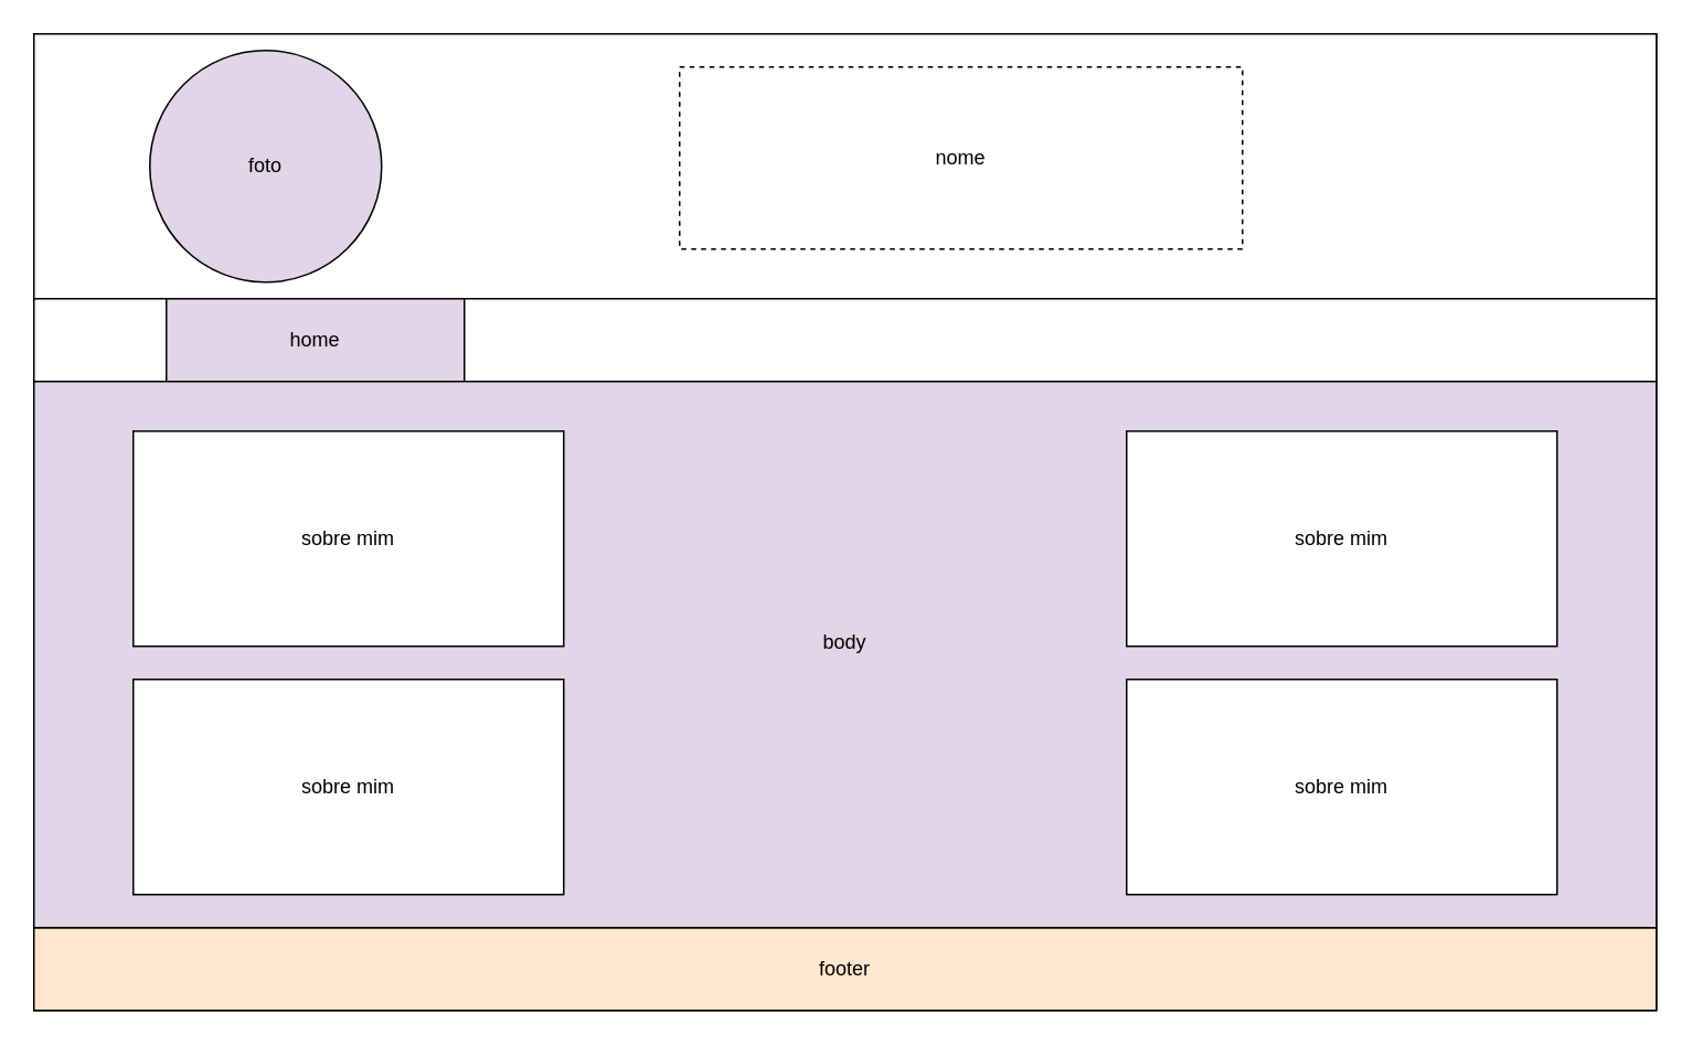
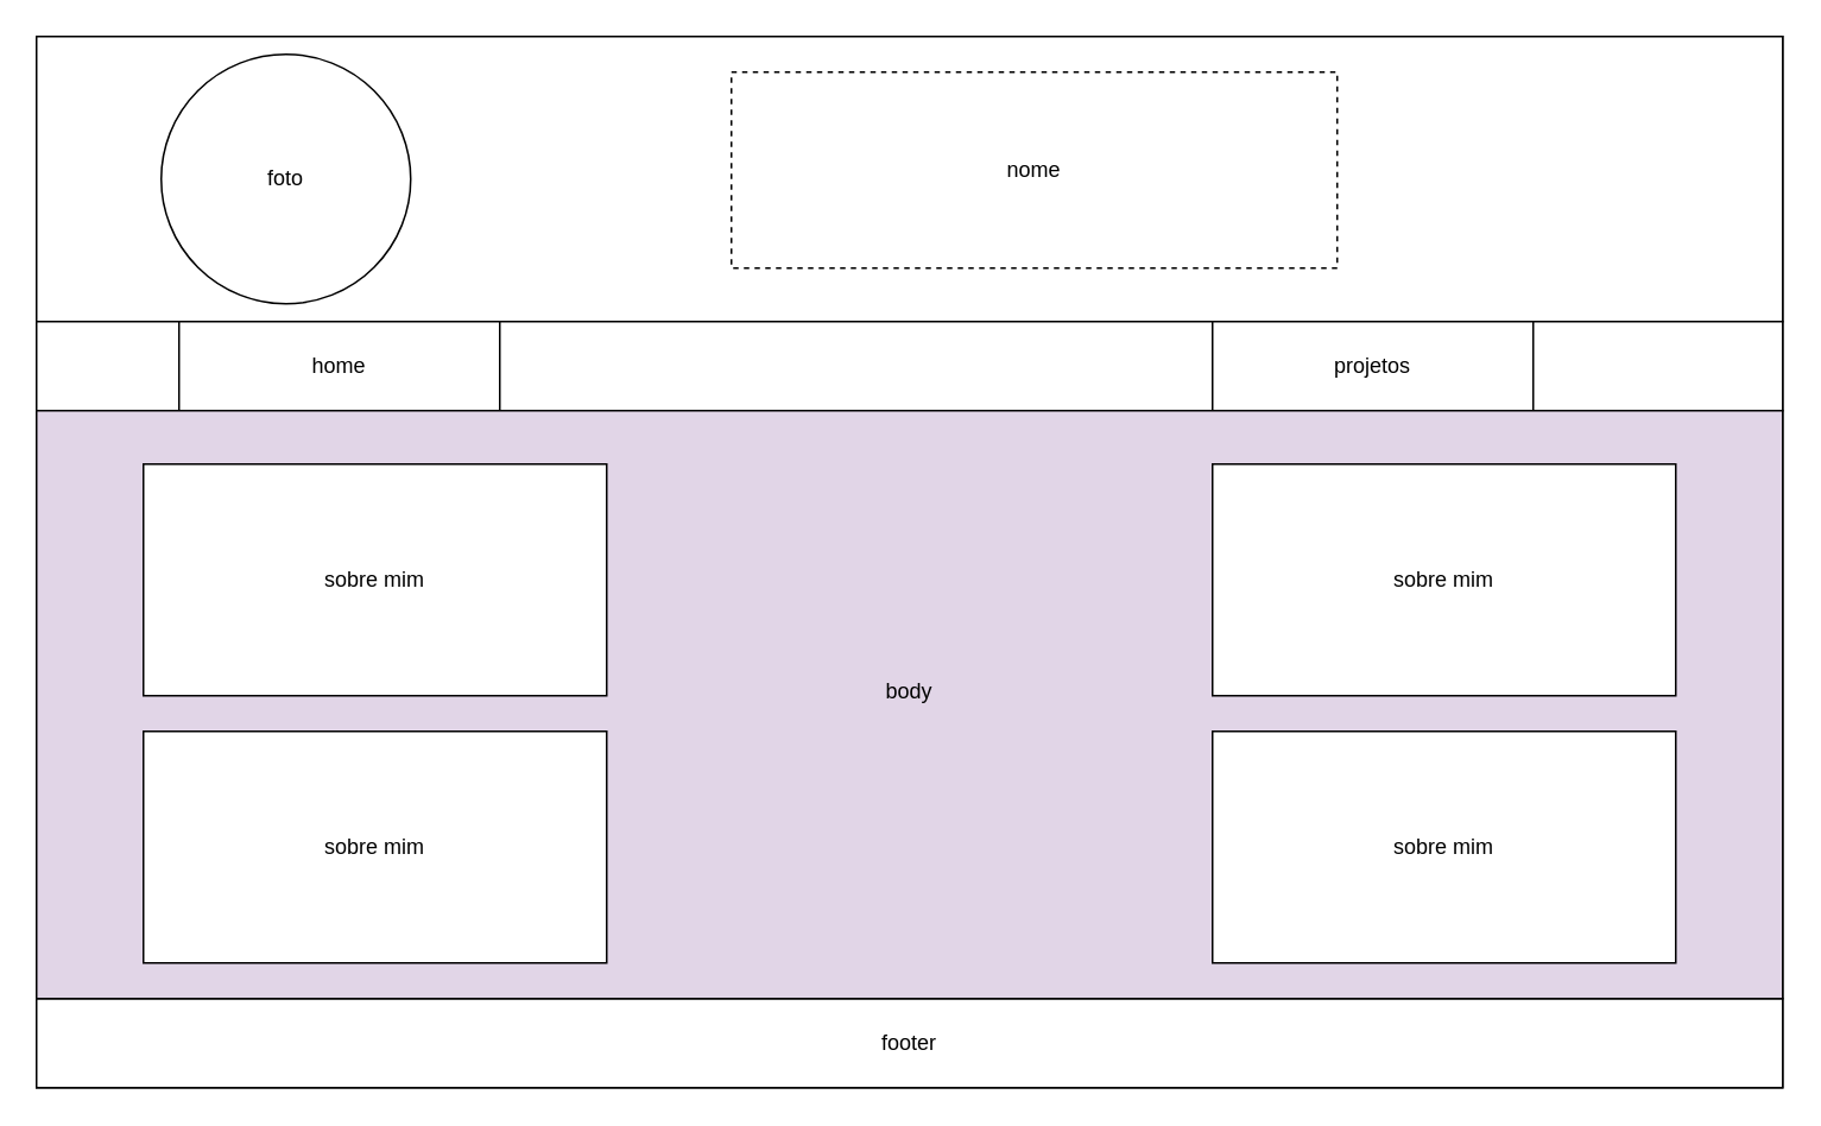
  <mxCell id="0" />
  <mxCell id="1" parent="0" />
  <mxCell id="2" value="" style="rounded=0;whiteSpace=wrap;html=1;" vertex="1" parent="1"><mxGeometry width="980" height="590" as="geometry" x="20" y="20" /></mxCell>
  <mxCell id="3" value="head&lt;div&gt;&lt;br&gt;&lt;/div&gt;" style="rounded=0;whiteSpace=wrap;html=1;" vertex="1" parent="1"><mxGeometry width="980" height="160" as="geometry" x="20" y="20" /></mxCell>
- <mxCell id="4" value="foto" style="ellipse;whiteSpace=wrap;html=1;aspect=fixed;fillColor=#e1d5e7;" vertex="1" parent="1"><mxGeometry x="90" y="30" width="140" height="140" as="geometry" /></mxCell>
+ <mxCell id="4" value="foto" style="ellipse;whiteSpace=wrap;html=1;aspect=fixed;" vertex="1" parent="1"><mxGeometry x="90" y="30" width="140" height="140" as="geometry" /></mxCell>
  <mxCell id="5" value="nome" style="rounded=0;whiteSpace=wrap;html=1;dashed=1;" vertex="1" parent="1"><mxGeometry x="410" y="40" width="340" height="110" as="geometry" /></mxCell>
  <mxCell id="6" value="" style="rounded=0;whiteSpace=wrap;html=1;" vertex="1" parent="1"><mxGeometry y="180" width="980" height="50" as="geometry" x="20" /></mxCell>
- <mxCell id="7" value="home" style="rounded=0;whiteSpace=wrap;html=1;fillColor=#e1d5e7;" vertex="1" parent="1"><mxGeometry x="100" y="180" width="180" height="50" as="geometry" /></mxCell>
- <mxCell id="9" value="footer" style="rounded=0;whiteSpace=wrap;html=1;fillColor=#ffe6cc;" vertex="1" parent="1"><mxGeometry y="560" width="980" height="50" as="geometry" x="20" /></mxCell>
+ <mxCell id="7" value="home" style="rounded=0;whiteSpace=wrap;html=1;" vertex="1" parent="1"><mxGeometry x="100" y="180" width="180" height="50" as="geometry" /></mxCell>
+ <mxCell id="8" value="projetos" style="rounded=0;whiteSpace=wrap;html=1;" vertex="1" parent="1"><mxGeometry x="680" y="180" width="180" height="50" as="geometry" /></mxCell>
+ <mxCell id="9" value="footer" style="rounded=0;whiteSpace=wrap;html=1;" vertex="1" parent="1"><mxGeometry y="560" width="980" height="50" as="geometry" x="20" /></mxCell>
  <mxCell id="10" value="body&lt;div&gt;&lt;br&gt;&lt;/div&gt;" style="rounded=0;whiteSpace=wrap;html=1;fillColor=#e1d5e7;" vertex="1" parent="1"><mxGeometry y="230" width="980" height="330" as="geometry" x="20" /></mxCell>
  <mxCell id="11" value="sobre mim" style="rounded=0;whiteSpace=wrap;html=1;" vertex="1" parent="1"><mxGeometry x="80" y="260" width="260" height="130" as="geometry" /></mxCell>
  <mxCell id="12" value="sobre mim" style="rounded=0;whiteSpace=wrap;html=1;" vertex="1" parent="1"><mxGeometry x="680" y="260" width="260" height="130" as="geometry" /></mxCell>
  <mxCell id="13" value="sobre mim" style="rounded=0;whiteSpace=wrap;html=1;" vertex="1" parent="1"><mxGeometry x="680" y="410" width="260" height="130" as="geometry" /></mxCell>
  <mxCell id="14" value="sobre mim" style="rounded=0;whiteSpace=wrap;html=1;" vertex="1" parent="1"><mxGeometry x="80" y="410" width="260" height="130" as="geometry" /></mxCell>
